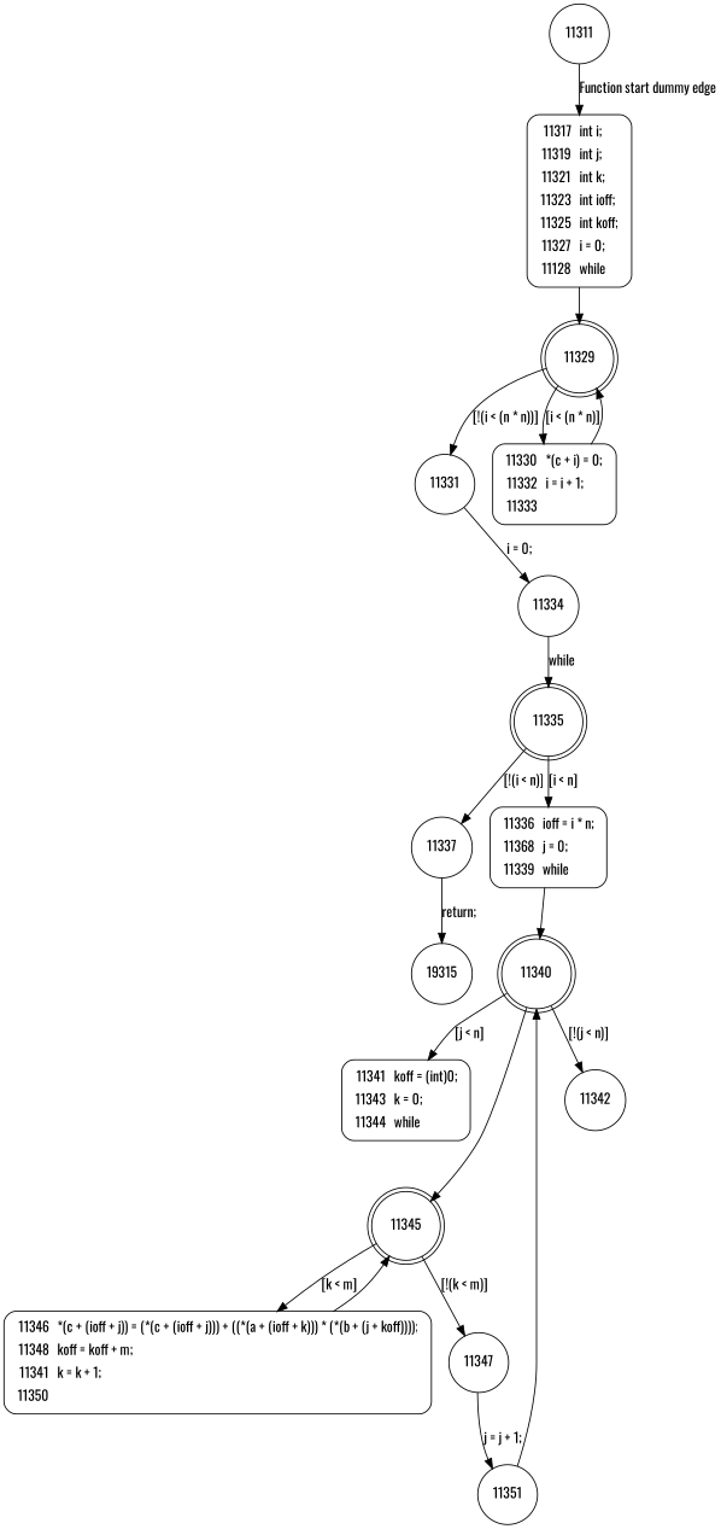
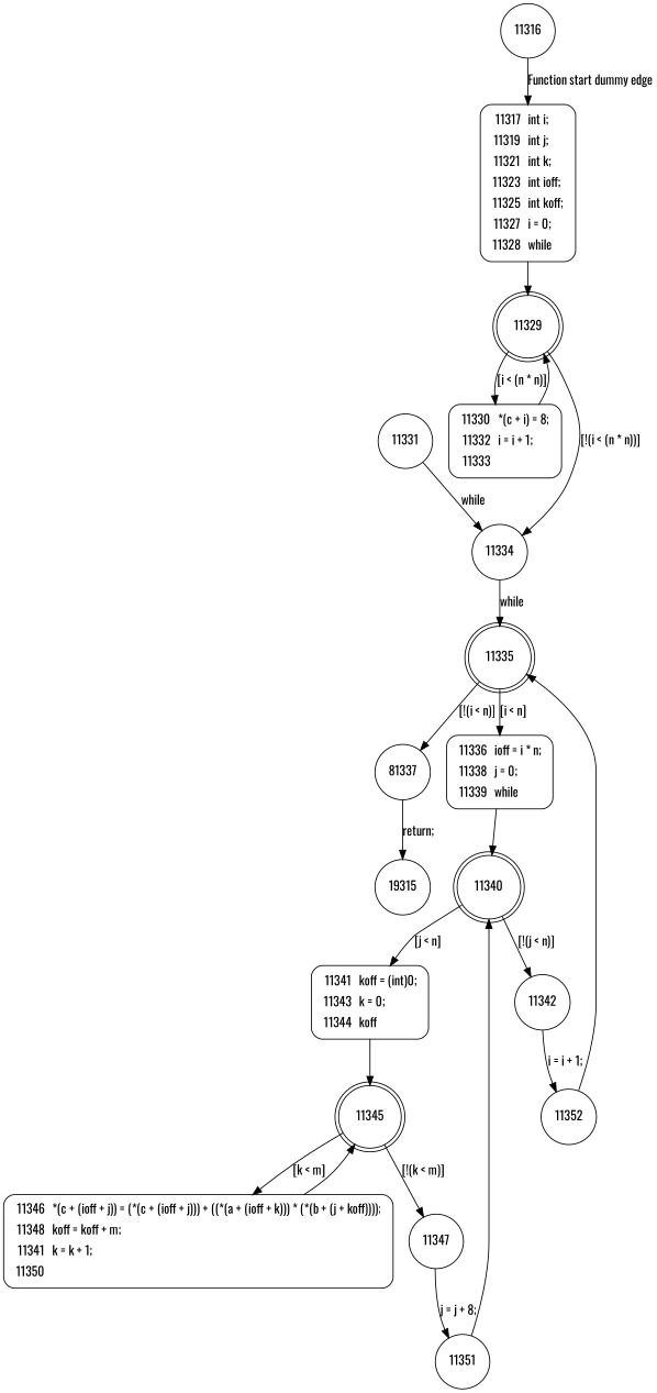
  digraph {
    fontname=Oswald
    node [fontname=Oswald shape=circle]
    edge [fontname=Oswald]
-   n1 [fillcolor=white label=<<table border="0" cellborder="0" cellpadding="3" bgcolor="white"><tr><td align="right">11317</td><td align="left">int i;</td></tr><tr><td align="right">11319</td><td align="left">int j;</td></tr><tr><td align="right">11321</td><td align="left">int k;</td></tr><tr><td align="right">11323</td><td align="left">int ioff;</td></tr><tr><td align="right">11325</td><td align="left">int koff;</td></tr><tr><td align="right">11327</td><td align="left">i = 0;</td></tr><tr><td align="right">11128</td><td align="left">while</td></tr></table>> penwidth=1 shape=Mrecord style="filled,bold"]
-   11316 [label=11311]
+   n1 [fillcolor=white label=<<table border="0" cellborder="0" cellpadding="3" bgcolor="white"><tr><td align="right">11317</td><td align="left">int i;</td></tr><tr><td align="right">11319</td><td align="left">int j;</td></tr><tr><td align="right">11321</td><td align="left">int k;</td></tr><tr><td align="right">11323</td><td align="left">int ioff;</td></tr><tr><td align="right">11325</td><td align="left">int koff;</td></tr><tr><td align="right">11327</td><td align="left">i = 0;</td></tr><tr><td align="right">11328</td><td align="left">while</td></tr></table>> penwidth=1 shape=Mrecord style="filled,bold"]
+   11316
    11329 [shape=doublecircle]
    11331
-   n5 [fillcolor=white label=<<table border="0" cellborder="0" cellpadding="3" bgcolor="white"><tr><td align="right">11330</td><td align="left">*(c + i) = 0;</td></tr><tr><td align="right">11332</td><td align="left">i = i + 1;</td></tr><tr><td align="right">11333</td><td align="left"></td></tr></table>> penwidth=1 shape=Mrecord style="filled,bold"]
+   n5 [fillcolor=white label=<<table border="0" cellborder="0" cellpadding="3" bgcolor="white"><tr><td align="right">11330</td><td align="left">*(c + i) = 8;</td></tr><tr><td align="right">11332</td><td align="left">i = i + 1;</td></tr><tr><td align="right">11333</td><td align="left"></td></tr></table>> penwidth=1 shape=Mrecord style="filled,bold"]
    11334
    11335 [shape=doublecircle]
-   11337
-   n9 [fillcolor=white label=<<table border="0" cellborder="0" cellpadding="3" bgcolor="white"><tr><td align="right">11336</td><td align="left">ioff = i * n;</td></tr><tr><td align="right">11368</td><td align="left">j = 0;</td></tr><tr><td align="right">11339</td><td align="left">while</td></tr></table>> penwidth=1 shape=Mrecord style="filled,bold"]
+   11337 [label=81337]
+   n9 [fillcolor=white label=<<table border="0" cellborder="0" cellpadding="3" bgcolor="white"><tr><td align="right">11336</td><td align="left">ioff = i * n;</td></tr><tr><td align="right">11338</td><td align="left">j = 0;</td></tr><tr><td align="right">11339</td><td align="left">while</td></tr></table>> penwidth=1 shape=Mrecord style="filled,bold"]
    n10 [label=19315]
    11340 [shape=doublecircle]
    11342
-   n13 [fillcolor=white label=<<table border="0" cellborder="0" cellpadding="3" bgcolor="white"><tr><td align="right">11341</td><td align="left">koff = (int)0;</td></tr><tr><td align="right">11343</td><td align="left">k = 0;</td></tr><tr><td align="right">11344</td><td align="left">while</td></tr></table>> penwidth=1 shape=Mrecord style="filled,bold"]
+   n13 [fillcolor=white label=<<table border="0" cellborder="0" cellpadding="3" bgcolor="white"><tr><td align="right">11341</td><td align="left">koff = (int)0;</td></tr><tr><td align="right">11343</td><td align="left">k = 0;</td></tr><tr><td align="right">11344</td><td align="left">koff</td></tr></table>> penwidth=1 shape=Mrecord style="filled,bold"]
+   11352
    11345 [shape=doublecircle]
    11347
    n17 [fillcolor=white label=<<table border="0" cellborder="0" cellpadding="3" bgcolor="white"><tr><td align="right">11346</td><td align="left">*(c + (ioff + j)) = (*(c + (ioff + j))) + ((*(a + (ioff + k))) * (*(b + (j + koff))));</td></tr><tr><td align="right">11348</td><td align="left">koff = koff + m;</td></tr><tr><td align="right">11341</td><td align="left">k = k + 1;</td></tr><tr><td align="right">11350</td><td align="left"></td></tr></table>> penwidth=1 shape=Mrecord style="filled,bold"]
    11351
    n1 -> 11329
    11316 -> n1 [label="Function start dummy edge"]
-   11329 -> 11331 [label="[!(i < (n * n))]"]
+   11329 -> 11334 [label="[!(i < (n * n))]"]
    11329 -> n5 [label="[i < (n * n)]"]
-   11331 -> 11334 [label="i = 0;"]
+   11331 -> 11334 [label=while]
    n5 -> 11329
    11334 -> 11335 [label=while]
    11335 -> 11337 [label="[!(i < n)]"]
    11335 -> n9 [label="[i < n]"]
    11337 -> n10 [label="return;"]
    n9 -> 11340
    11340 -> 11342 [label="[!(j < n)]"]
    11340 -> n13 [label="[j < n]"]
-   11340 -> 11345
+   11342 -> 11352 [label="i = i + 1;"]
+   n13 -> 11345
+   11352 -> 11335
    11345 -> 11347 [label="[!(k < m)]"]
    11345 -> n17 [label="[k < m]"]
-   11347 -> 11351 [label="j = j + 1;"]
+   11347 -> 11351 [label="j = j + 8;"]
    n17 -> 11345
    11351 -> 11340
  }
